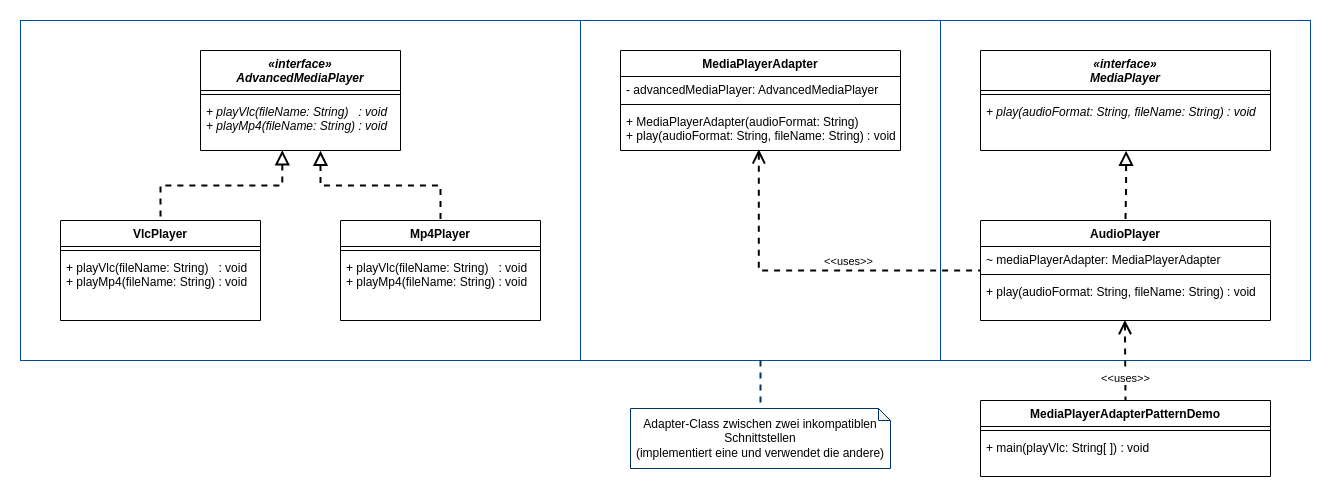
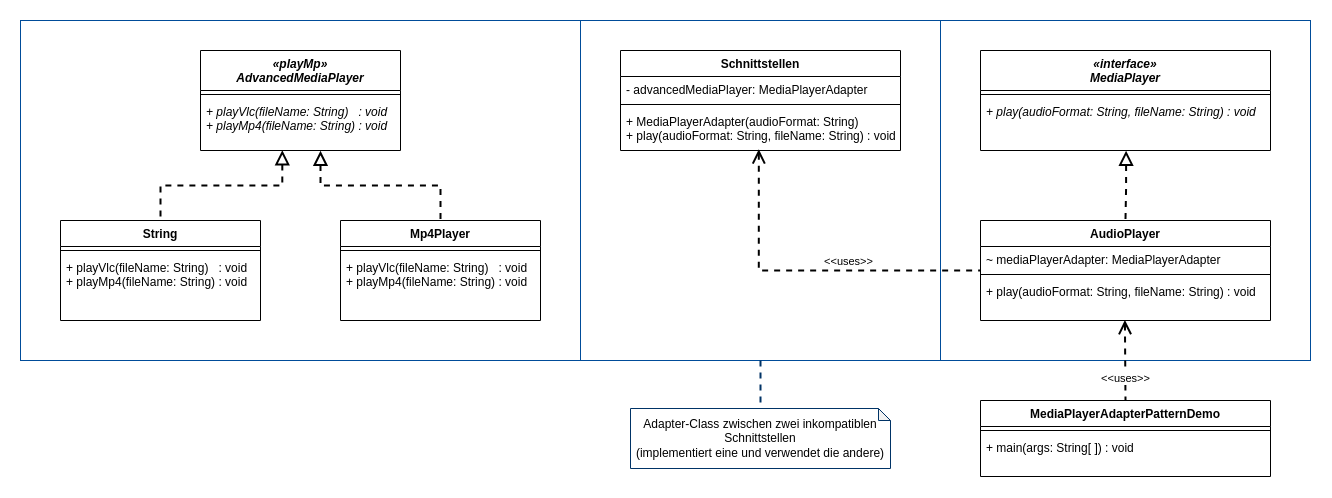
  <mxCell id="0" />
  <mxCell id="1" parent="0" />
  <mxCell id="2" value="" style="rounded=0;whiteSpace=wrap;html=1;fillColor=none;strokeColor=#004C99;" vertex="1" parent="1"><mxGeometry x="20" y="20" width="560" height="340" as="geometry" /></mxCell>
  <mxCell id="3" value="" style="rounded=0;whiteSpace=wrap;html=1;fillColor=none;strokeColor=#004C99;" vertex="1" parent="1"><mxGeometry x="940" y="20" width="370" height="340" as="geometry" /></mxCell>
  <mxCell id="4" value="«interface»&#10;MediaPlayer" style="swimlane;fontStyle=3;align=center;verticalAlign=top;childLayout=stackLayout;horizontal=1;startSize=40;horizontalStack=0;resizeParent=1;resizeParentMax=0;resizeLast=0;collapsible=1;marginBottom=0;" vertex="1" parent="1"><mxGeometry x="980" y="50" width="290" height="100" as="geometry" /></mxCell>
  <mxCell id="5" value="" style="line;strokeWidth=1;fillColor=none;align=left;verticalAlign=middle;spacingTop=-1;spacingLeft=3;spacingRight=3;rotatable=0;labelPosition=right;points=[];portConstraint=eastwest;" vertex="1" parent="4"><mxGeometry y="40" width="290" height="8" as="geometry" /></mxCell>
  <mxCell id="6" value="+ play(audioFormat: String, fileName: String) : void" style="text;strokeColor=none;fillColor=none;align=left;verticalAlign=top;spacingLeft=4;spacingRight=4;overflow=hidden;rotatable=0;points=[[0,0.5],[1,0.5]];portConstraint=eastwest;fontStyle=2" vertex="1" parent="4"><mxGeometry y="48" width="290" height="52" as="geometry" /></mxCell>
- <mxCell id="7" value="«interface»&#10;AdvancedMediaPlayer" style="swimlane;fontStyle=3;align=center;verticalAlign=top;childLayout=stackLayout;horizontal=1;startSize=40;horizontalStack=0;resizeParent=1;resizeParentMax=0;resizeLast=0;collapsible=1;marginBottom=0;" vertex="1" parent="1"><mxGeometry x="200" y="50" width="200" height="100" as="geometry" /></mxCell>
+ <mxCell id="7" value="«playMp»&#10;AdvancedMediaPlayer" style="swimlane;fontStyle=3;align=center;verticalAlign=top;childLayout=stackLayout;horizontal=1;startSize=40;horizontalStack=0;resizeParent=1;resizeParentMax=0;resizeLast=0;collapsible=1;marginBottom=0;" vertex="1" parent="1"><mxGeometry x="200" y="50" width="200" height="100" as="geometry" /></mxCell>
  <mxCell id="8" value="" style="line;strokeWidth=1;fillColor=none;align=left;verticalAlign=middle;spacingTop=-1;spacingLeft=3;spacingRight=3;rotatable=0;labelPosition=right;points=[];portConstraint=eastwest;" vertex="1" parent="7"><mxGeometry y="40" width="200" height="8" as="geometry" /></mxCell>
  <mxCell id="9" value="+ playVlc(fileName: String)   : void&#10;+ playMp4(fileName: String) : void" style="text;strokeColor=none;fillColor=none;align=left;verticalAlign=top;spacingLeft=4;spacingRight=4;overflow=hidden;rotatable=0;points=[[0,0.5],[1,0.5]];portConstraint=eastwest;fontStyle=2" vertex="1" parent="7"><mxGeometry y="48" width="200" height="52" as="geometry" /></mxCell>
- <mxCell id="10" value="VlcPlayer" style="swimlane;fontStyle=1;align=center;verticalAlign=top;childLayout=stackLayout;horizontal=1;startSize=26;horizontalStack=0;resizeParent=1;resizeParentMax=0;resizeLast=0;collapsible=1;marginBottom=0;fillColor=none;" vertex="1" parent="1"><mxGeometry x="60" y="220" width="200" height="100" as="geometry" /></mxCell>
+ <mxCell id="10" value="String" style="swimlane;fontStyle=1;align=center;verticalAlign=top;childLayout=stackLayout;horizontal=1;startSize=26;horizontalStack=0;resizeParent=1;resizeParentMax=0;resizeLast=0;collapsible=1;marginBottom=0;fillColor=none;" vertex="1" parent="1"><mxGeometry x="60" y="220" width="200" height="100" as="geometry" /></mxCell>
  <mxCell id="11" value="" style="line;strokeWidth=1;fillColor=none;align=left;verticalAlign=middle;spacingTop=-1;spacingLeft=3;spacingRight=3;rotatable=0;labelPosition=right;points=[];portConstraint=eastwest;" vertex="1" parent="10"><mxGeometry y="26" width="200" height="8" as="geometry" /></mxCell>
  <mxCell id="12" value="+ playVlc(fileName: String)   : void&#10;+ playMp4(fileName: String) : void" style="text;strokeColor=none;fillColor=none;align=left;verticalAlign=top;spacingLeft=4;spacingRight=4;overflow=hidden;rotatable=0;points=[[0,0.5],[1,0.5]];portConstraint=eastwest;" vertex="1" parent="10"><mxGeometry y="34" width="200" height="66" as="geometry" /></mxCell>
  <mxCell id="13" value="Mp4Player" style="swimlane;fontStyle=1;align=center;verticalAlign=top;childLayout=stackLayout;horizontal=1;startSize=26;horizontalStack=0;resizeParent=1;resizeParentMax=0;resizeLast=0;collapsible=1;marginBottom=0;fillColor=none;" vertex="1" parent="1"><mxGeometry x="340" y="220" width="200" height="100" as="geometry" /></mxCell>
  <mxCell id="14" value="" style="line;strokeWidth=1;fillColor=none;align=left;verticalAlign=middle;spacingTop=-1;spacingLeft=3;spacingRight=3;rotatable=0;labelPosition=right;points=[];portConstraint=eastwest;" vertex="1" parent="13"><mxGeometry y="26" width="200" height="8" as="geometry" /></mxCell>
  <mxCell id="15" value="+ playVlc(fileName: String)   : void&#10;+ playMp4(fileName: String) : void" style="text;strokeColor=none;fillColor=none;align=left;verticalAlign=top;spacingLeft=4;spacingRight=4;overflow=hidden;rotatable=0;points=[[0,0.5],[1,0.5]];portConstraint=eastwest;" vertex="1" parent="13"><mxGeometry y="34" width="200" height="66" as="geometry" /></mxCell>
  <mxCell id="16" value="AudioPlayer" style="swimlane;fontStyle=1;align=center;verticalAlign=top;childLayout=stackLayout;horizontal=1;startSize=26;horizontalStack=0;resizeParent=1;resizeParentMax=0;resizeLast=0;collapsible=1;marginBottom=0;fillColor=none;" vertex="1" parent="1"><mxGeometry x="980" y="220" width="290" height="100" as="geometry" /></mxCell>
  <mxCell id="17" value="~ mediaPlayerAdapter: MediaPlayerAdapter" style="text;strokeColor=none;fillColor=none;align=left;verticalAlign=top;spacingLeft=4;spacingRight=4;overflow=hidden;rotatable=0;points=[[0,0.5],[1,0.5]];portConstraint=eastwest;" vertex="1" parent="16"><mxGeometry y="26" width="290" height="24" as="geometry" /></mxCell>
  <mxCell id="18" value="" style="line;strokeWidth=1;fillColor=none;align=left;verticalAlign=middle;spacingTop=-1;spacingLeft=3;spacingRight=3;rotatable=0;labelPosition=right;points=[];portConstraint=eastwest;" vertex="1" parent="16"><mxGeometry y="50" width="290" height="8" as="geometry" /></mxCell>
  <mxCell id="19" value="+ play(audioFormat: String, fileName: String) : void" style="text;strokeColor=none;fillColor=none;align=left;verticalAlign=top;spacingLeft=4;spacingRight=4;overflow=hidden;rotatable=0;points=[[0,0.5],[1,0.5]];portConstraint=eastwest;" vertex="1" parent="16"><mxGeometry y="58" width="290" height="42" as="geometry" /></mxCell>
  <mxCell id="20" value="" style="rounded=0;whiteSpace=wrap;html=1;fillColor=none;strokeColor=#004C99;" vertex="1" parent="1"><mxGeometry x="580" y="20" width="360" height="340" as="geometry" /></mxCell>
- <mxCell id="21" value="MediaPlayerAdapter" style="swimlane;fontStyle=1;align=center;verticalAlign=top;childLayout=stackLayout;horizontal=1;startSize=26;horizontalStack=0;resizeParent=1;resizeParentMax=0;resizeLast=0;collapsible=1;marginBottom=0;fillColor=none;" vertex="1" parent="1"><mxGeometry x="620" y="50" width="280" height="100" as="geometry" /></mxCell>
- <mxCell id="22" value="- advancedMediaPlayer: AdvancedMediaPlayer" style="text;strokeColor=none;fillColor=none;align=left;verticalAlign=top;spacingLeft=4;spacingRight=4;overflow=hidden;rotatable=0;points=[[0,0.5],[1,0.5]];portConstraint=eastwest;" vertex="1" parent="21"><mxGeometry y="26" width="280" height="24" as="geometry" /></mxCell>
+ <mxCell id="21" value="Schnittstellen" style="swimlane;fontStyle=1;align=center;verticalAlign=top;childLayout=stackLayout;horizontal=1;startSize=26;horizontalStack=0;resizeParent=1;resizeParentMax=0;resizeLast=0;collapsible=1;marginBottom=0;fillColor=none;" vertex="1" parent="1"><mxGeometry x="620" y="50" width="280" height="100" as="geometry" /></mxCell>
+ <mxCell id="22" value="- advancedMediaPlayer: MediaPlayerAdapter" style="text;strokeColor=none;fillColor=none;align=left;verticalAlign=top;spacingLeft=4;spacingRight=4;overflow=hidden;rotatable=0;points=[[0,0.5],[1,0.5]];portConstraint=eastwest;" vertex="1" parent="21"><mxGeometry y="26" width="280" height="24" as="geometry" /></mxCell>
  <mxCell id="23" value="" style="line;strokeWidth=1;fillColor=none;align=left;verticalAlign=middle;spacingTop=-1;spacingLeft=3;spacingRight=3;rotatable=0;labelPosition=right;points=[];portConstraint=eastwest;" vertex="1" parent="21"><mxGeometry y="50" width="280" height="8" as="geometry" /></mxCell>
  <mxCell id="24" value="+ MediaPlayerAdapter(audioFormat: String)&#10;+ play(audioFormat: String, fileName: String) : void" style="text;strokeColor=none;fillColor=none;align=left;verticalAlign=top;spacingLeft=4;spacingRight=4;overflow=hidden;rotatable=0;points=[[0,0.5],[1,0.5]];portConstraint=eastwest;" vertex="1" parent="21"><mxGeometry y="58" width="280" height="42" as="geometry" /></mxCell>
  <mxCell id="25" value="MediaPlayerAdapterPatternDemo" style="swimlane;fontStyle=1;align=center;verticalAlign=top;childLayout=stackLayout;horizontal=1;startSize=26;horizontalStack=0;resizeParent=1;resizeParentMax=0;resizeLast=0;collapsible=1;marginBottom=0;fillColor=none;" vertex="1" parent="1"><mxGeometry x="980" y="400" width="290" height="76" as="geometry" /></mxCell>
  <mxCell id="26" value="" style="line;strokeWidth=1;fillColor=none;align=left;verticalAlign=middle;spacingTop=-1;spacingLeft=3;spacingRight=3;rotatable=0;labelPosition=right;points=[];portConstraint=eastwest;" vertex="1" parent="25"><mxGeometry y="26" width="290" height="8" as="geometry" /></mxCell>
- <mxCell id="27" value="+ main(playVlc: String[ ]) : void" style="text;strokeColor=none;fillColor=none;align=left;verticalAlign=top;spacingLeft=4;spacingRight=4;overflow=hidden;rotatable=0;points=[[0,0.5],[1,0.5]];portConstraint=eastwest;" vertex="1" parent="25"><mxGeometry y="34" width="290" height="42" as="geometry" /></mxCell>
+ <mxCell id="27" value="+ main(args: String[ ]) : void" style="text;strokeColor=none;fillColor=none;align=left;verticalAlign=top;spacingLeft=4;spacingRight=4;overflow=hidden;rotatable=0;points=[[0,0.5],[1,0.5]];portConstraint=eastwest;" vertex="1" parent="25"><mxGeometry y="34" width="290" height="42" as="geometry" /></mxCell>
  <mxCell id="28" style="edgeStyle=orthogonalEdgeStyle;rounded=0;orthogonalLoop=1;jettySize=auto;html=1;dashed=1;startArrow=open;startFill=0;endArrow=none;endFill=0;startSize=10;strokeWidth=2;exitX=0.494;exitY=0.973;exitDx=0;exitDy=0;exitPerimeter=0;entryX=0;entryY=0.5;entryDx=0;entryDy=0;" edge="1" parent="1" source="24" target="16"><mxGeometry relative="1" as="geometry"><mxPoint x="509.74" y="487" as="sourcePoint" /><mxPoint x="619.97" y="400.98" as="targetPoint" /><Array as="points"><mxPoint x="758" y="270" /></Array></mxGeometry></mxCell>
  <mxCell id="29" value="&amp;lt;&amp;lt;uses&amp;gt;&amp;gt;" style="edgeLabel;html=1;align=center;verticalAlign=middle;resizable=0;points=[];" vertex="1" connectable="0" parent="28"><mxGeometry x="0.223" relative="1" as="geometry"><mxPoint y="-10" as="offset" /></mxGeometry></mxCell>
  <mxCell id="30" style="edgeStyle=orthogonalEdgeStyle;rounded=0;orthogonalLoop=1;jettySize=auto;html=1;dashed=1;startArrow=block;startFill=0;endArrow=none;endFill=0;startSize=10;strokeWidth=2;exitX=0.409;exitY=0.994;exitDx=0;exitDy=0;exitPerimeter=0;" edge="1" parent="1" source="9" target="10"><mxGeometry relative="1" as="geometry"><mxPoint x="317.83" y="420" as="sourcePoint" /><mxPoint x="130.072" y="538.252" as="targetPoint" /></mxGeometry></mxCell>
  <mxCell id="31" style="edgeStyle=orthogonalEdgeStyle;rounded=0;orthogonalLoop=1;jettySize=auto;html=1;dashed=1;startArrow=block;startFill=0;endArrow=none;endFill=0;startSize=10;strokeWidth=2;exitX=0.6;exitY=1.004;exitDx=0;exitDy=0;exitPerimeter=0;entryX=0.5;entryY=0;entryDx=0;entryDy=0;" edge="1" parent="1" source="9" target="13"><mxGeometry relative="1" as="geometry"><mxPoint x="620" y="140.014" as="sourcePoint" /><mxPoint x="481.029" y="210.43" as="targetPoint" /></mxGeometry></mxCell>
  <mxCell id="32" style="edgeStyle=orthogonalEdgeStyle;rounded=0;orthogonalLoop=1;jettySize=auto;html=1;dashed=1;startArrow=block;startFill=0;endArrow=none;endFill=0;startSize=10;strokeWidth=2;exitX=0.502;exitY=1.061;exitDx=0;exitDy=0;entryX=0.5;entryY=-0.013;entryDx=0;entryDy=0;exitPerimeter=0;entryPerimeter=0;" edge="1" parent="1" target="16"><mxGeometry relative="1" as="geometry"><mxPoint x="1125.58" y="150.172" as="sourcePoint" /><mxPoint x="1125" y="217" as="targetPoint" /><Array as="points"><mxPoint x="1126" y="187" /><mxPoint x="1125" y="187" /></Array></mxGeometry></mxCell>
  <mxCell id="33" style="edgeStyle=orthogonalEdgeStyle;rounded=0;orthogonalLoop=1;jettySize=auto;html=1;dashed=1;startArrow=open;startFill=0;endArrow=none;endFill=0;startSize=10;strokeWidth=2;exitX=0.498;exitY=0.991;exitDx=0;exitDy=0;exitPerimeter=0;entryX=0.5;entryY=0;entryDx=0;entryDy=0;" edge="1" parent="1" source="19" target="25"><mxGeometry relative="1" as="geometry"><mxPoint x="1390.03" y="209.436" as="sourcePoint" /><mxPoint x="1611.71" y="330.57" as="targetPoint" /><Array as="points"><mxPoint x="1125" y="320" /></Array></mxGeometry></mxCell>
  <mxCell id="34" value="&amp;lt;&amp;lt;uses&amp;gt;&amp;gt;" style="edgeLabel;html=1;align=center;verticalAlign=middle;resizable=0;points=[];" vertex="1" connectable="0" parent="33"><mxGeometry x="0.223" relative="1" as="geometry"><mxPoint y="9" as="offset" /></mxGeometry></mxCell>
  <mxCell id="35" value="Adapter-Class zwischen zwei inkompatiblen Schnittstellen&lt;br&gt;(implementiert eine und verwendet die andere)" style="shape=note;whiteSpace=wrap;html=1;backgroundOutline=1;darkOpacity=0.05;size=12;strokeColor=#003366;" vertex="1" parent="1"><mxGeometry x="630" y="408" width="260" height="60" as="geometry" /></mxCell>
  <mxCell id="36" style="edgeStyle=orthogonalEdgeStyle;rounded=0;orthogonalLoop=1;jettySize=auto;html=1;exitX=0.5;exitY=1;exitDx=0;exitDy=0;entryX=0.5;entryY=0;entryDx=0;entryDy=0;entryPerimeter=0;startArrow=none;startFill=0;endArrow=none;endFill=0;startSize=10;endSize=10;strokeWidth=2;dashed=1;strokeColor=#003366;" edge="1" parent="1" source="20" target="35"><mxGeometry relative="1" as="geometry"><mxPoint x="-248.5" y="0" as="sourcePoint" /><mxPoint x="-247.86" y="40.55" as="targetPoint" /></mxGeometry></mxCell>
